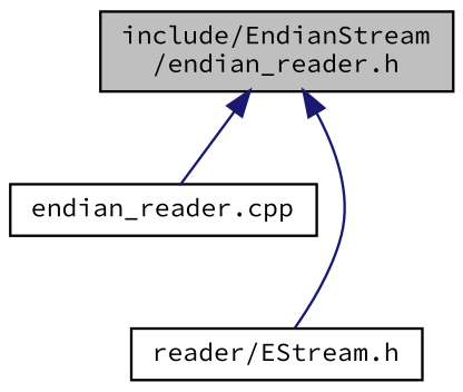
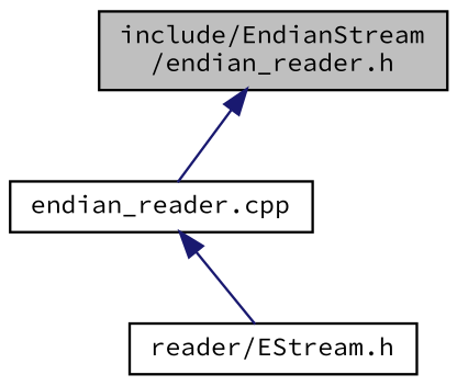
  digraph {
    fontname="Source Code Pro"
    node [color=black fillcolor=white fontname="Source Code Pro" fontsize=10 shape=record style=filled]
    edge [color=midnightblue dir=back fontname="Source Code Pro" fontsize=10 labelfontname=Helvetica labelfontsize=10 style=solid]
    n1 [fillcolor=grey75 fontcolor=black height=0.2 label="include/EndianStream\l/endian_reader.h" width=0.4]
    n2 [height=0.2 label="endian_reader.cpp" width=0.4]
    n3 [height=0.2 label="reader/EStream.h" width=0.4]
    n1 -> n2
-   n1 -> n3
+   n2 -> n3
  }
